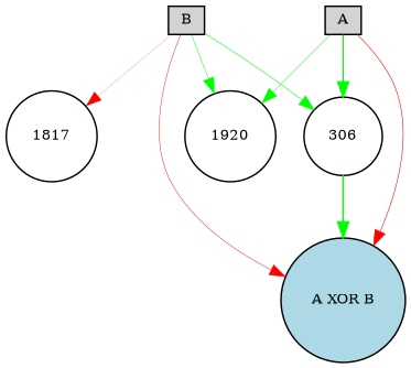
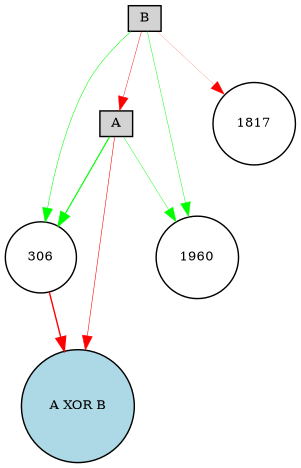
  digraph {
    node [fillcolor=white fontsize=9 shape=circle style=filled]
    edge [color=green style=solid]
    A [fillcolor=lightgray height=0.2 shape=box width=0.2]
    "A XOR B" [fillcolor=lightblue height=0.2 width=0.2]
    306 [height=0.2 width=0.2]
-   1920 [height=0.2 width=0.2]
+   1920 [height=0.2 width=0.2 label=1960]
    B [fillcolor=lightgray height=0.2 shape=box width=0.2]
    1817 [height=0.2 width=0.2]
    A -> "A XOR B" [color=red penwidth=0.39203512020370024]
    A -> 306 [penwidth=0.8168563223966288]
    A -> 1920 [penwidth=0.29523161631253536]
-   306 -> "A XOR B" [penwidth=0.9734759769092385]
-   B -> "A XOR B" [color=red penwidth=0.30014149559473313]
+   306 -> "A XOR B" [color=red penwidth=0.9734759769092385]
+   B -> A [color=red penwidth=0.30014149559473313]
    B -> 306 [penwidth=0.3762472312326921]
    B -> 1920 [penwidth=0.3174491503242747]
    B -> 1817 [color=red penwidth=0.11250710381873136]
  }
